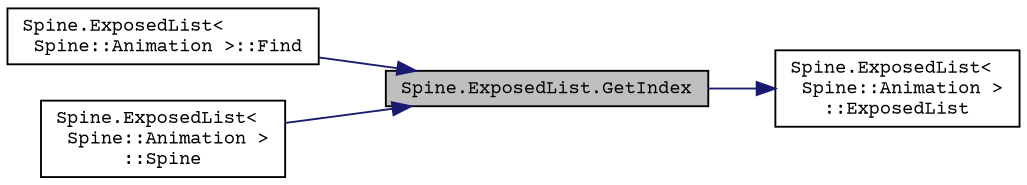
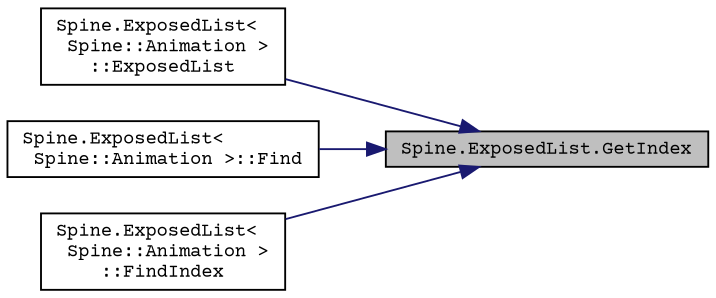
  digraph {
    fontname="Courier Prime"
    rankdir=RL
    node [color=black fillcolor=white fontname="Courier Prime" fontsize=10 shape=record style=filled]
    edge [color=midnightblue dir=back fontname="Courier Prime" fontsize=10 labelfontname=Helvetica labelfontsize=10 style=solid]
    n1 [fillcolor=grey75 fontcolor=black height=0.2 label="Spine.ExposedList.GetIndex" width=0.4]
    n2 [height=0.2 label="Spine.ExposedList\<\l Spine::Animation \>\l::ExposedList" width=0.4]
    n3 [height=0.2 label="Spine.ExposedList\<\l Spine::Animation \>::Find" width=0.4]
-   n4 [height=0.2 label="Spine.ExposedList\<\l Spine::Animation \>\l::Spine" width=0.4]
-   n2 -> n1
+   n4 [height=0.2 label="Spine.ExposedList\<\l Spine::Animation \>\l::FindIndex" width=0.4]
+   n1 -> n2
    n1 -> n3
    n1 -> n4
  }
